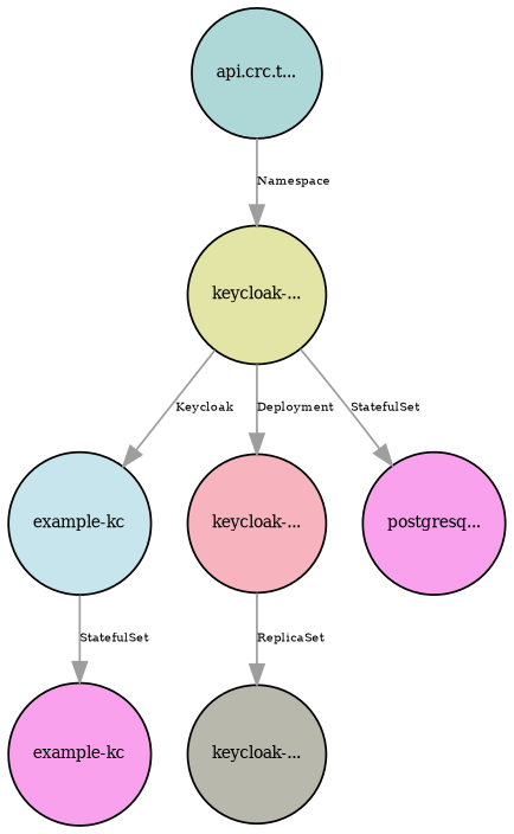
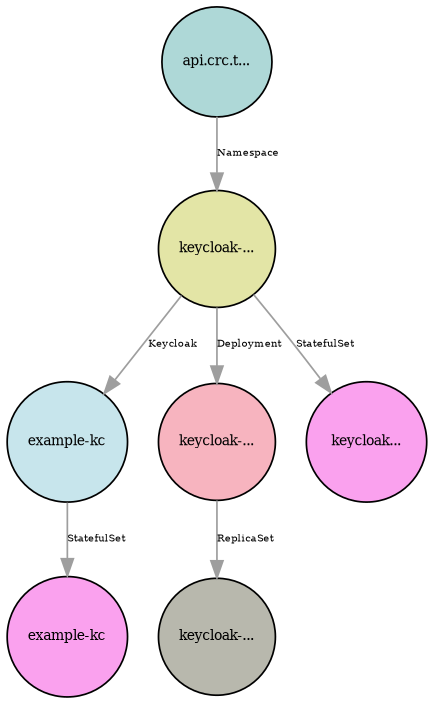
  digraph {
    node [fillcolor="#f202d15e" fontsize=8 shape=circle style=filled]
    edge [color="#9e9e9e" fontsize=6]
    n1 [fillcolor="#2496945e" label="api.crc.t..."]
    n2 [fillcolor="#b3ba0f5e" label="keycloak-..."]
    n3 [fillcolor="#69b9cd5e" label="example-kc"]
    n4 [fillcolor="#ea35525e" label="keycloak-..."]
-   n5 [label="postgresq..."]
+   n5 [label="keycloak..."]
    n6 [label="example-kc"]
    n7 [fillcolor="#3f40215e" label="keycloak-..."]
    n1 -> n2 [label=Namespace]
    n2 -> n3 [label=Keycloak]
    n2 -> n4 [label=Deployment]
    n2 -> n5 [label=StatefulSet]
    n3 -> n6 [label=StatefulSet]
    n4 -> n7 [label=ReplicaSet]
  }
